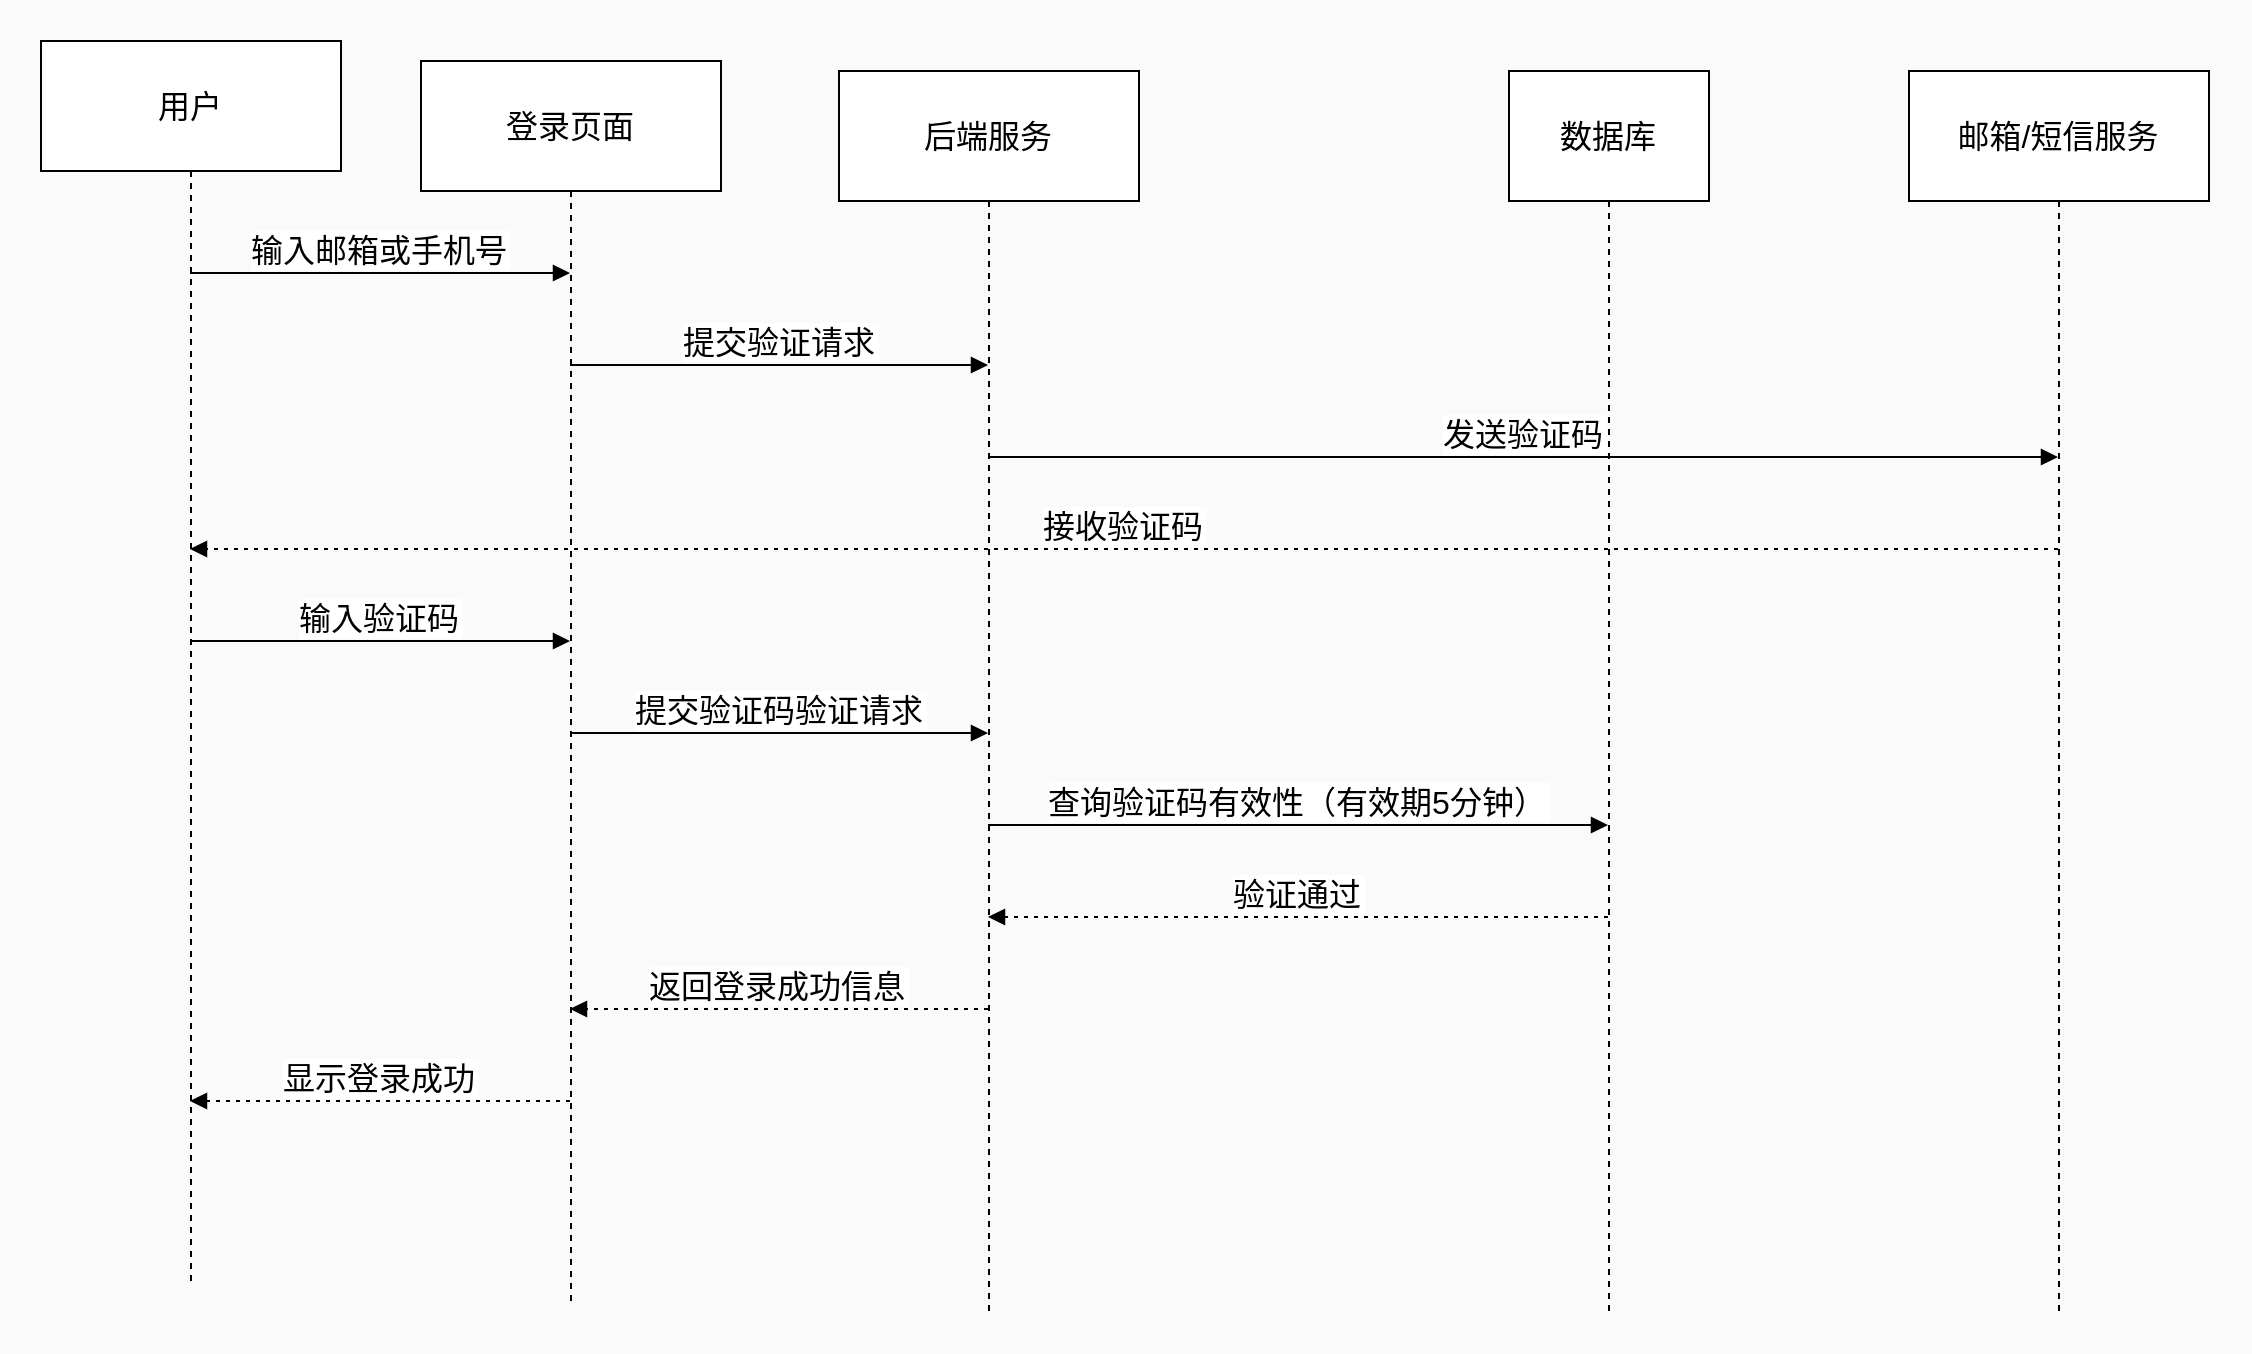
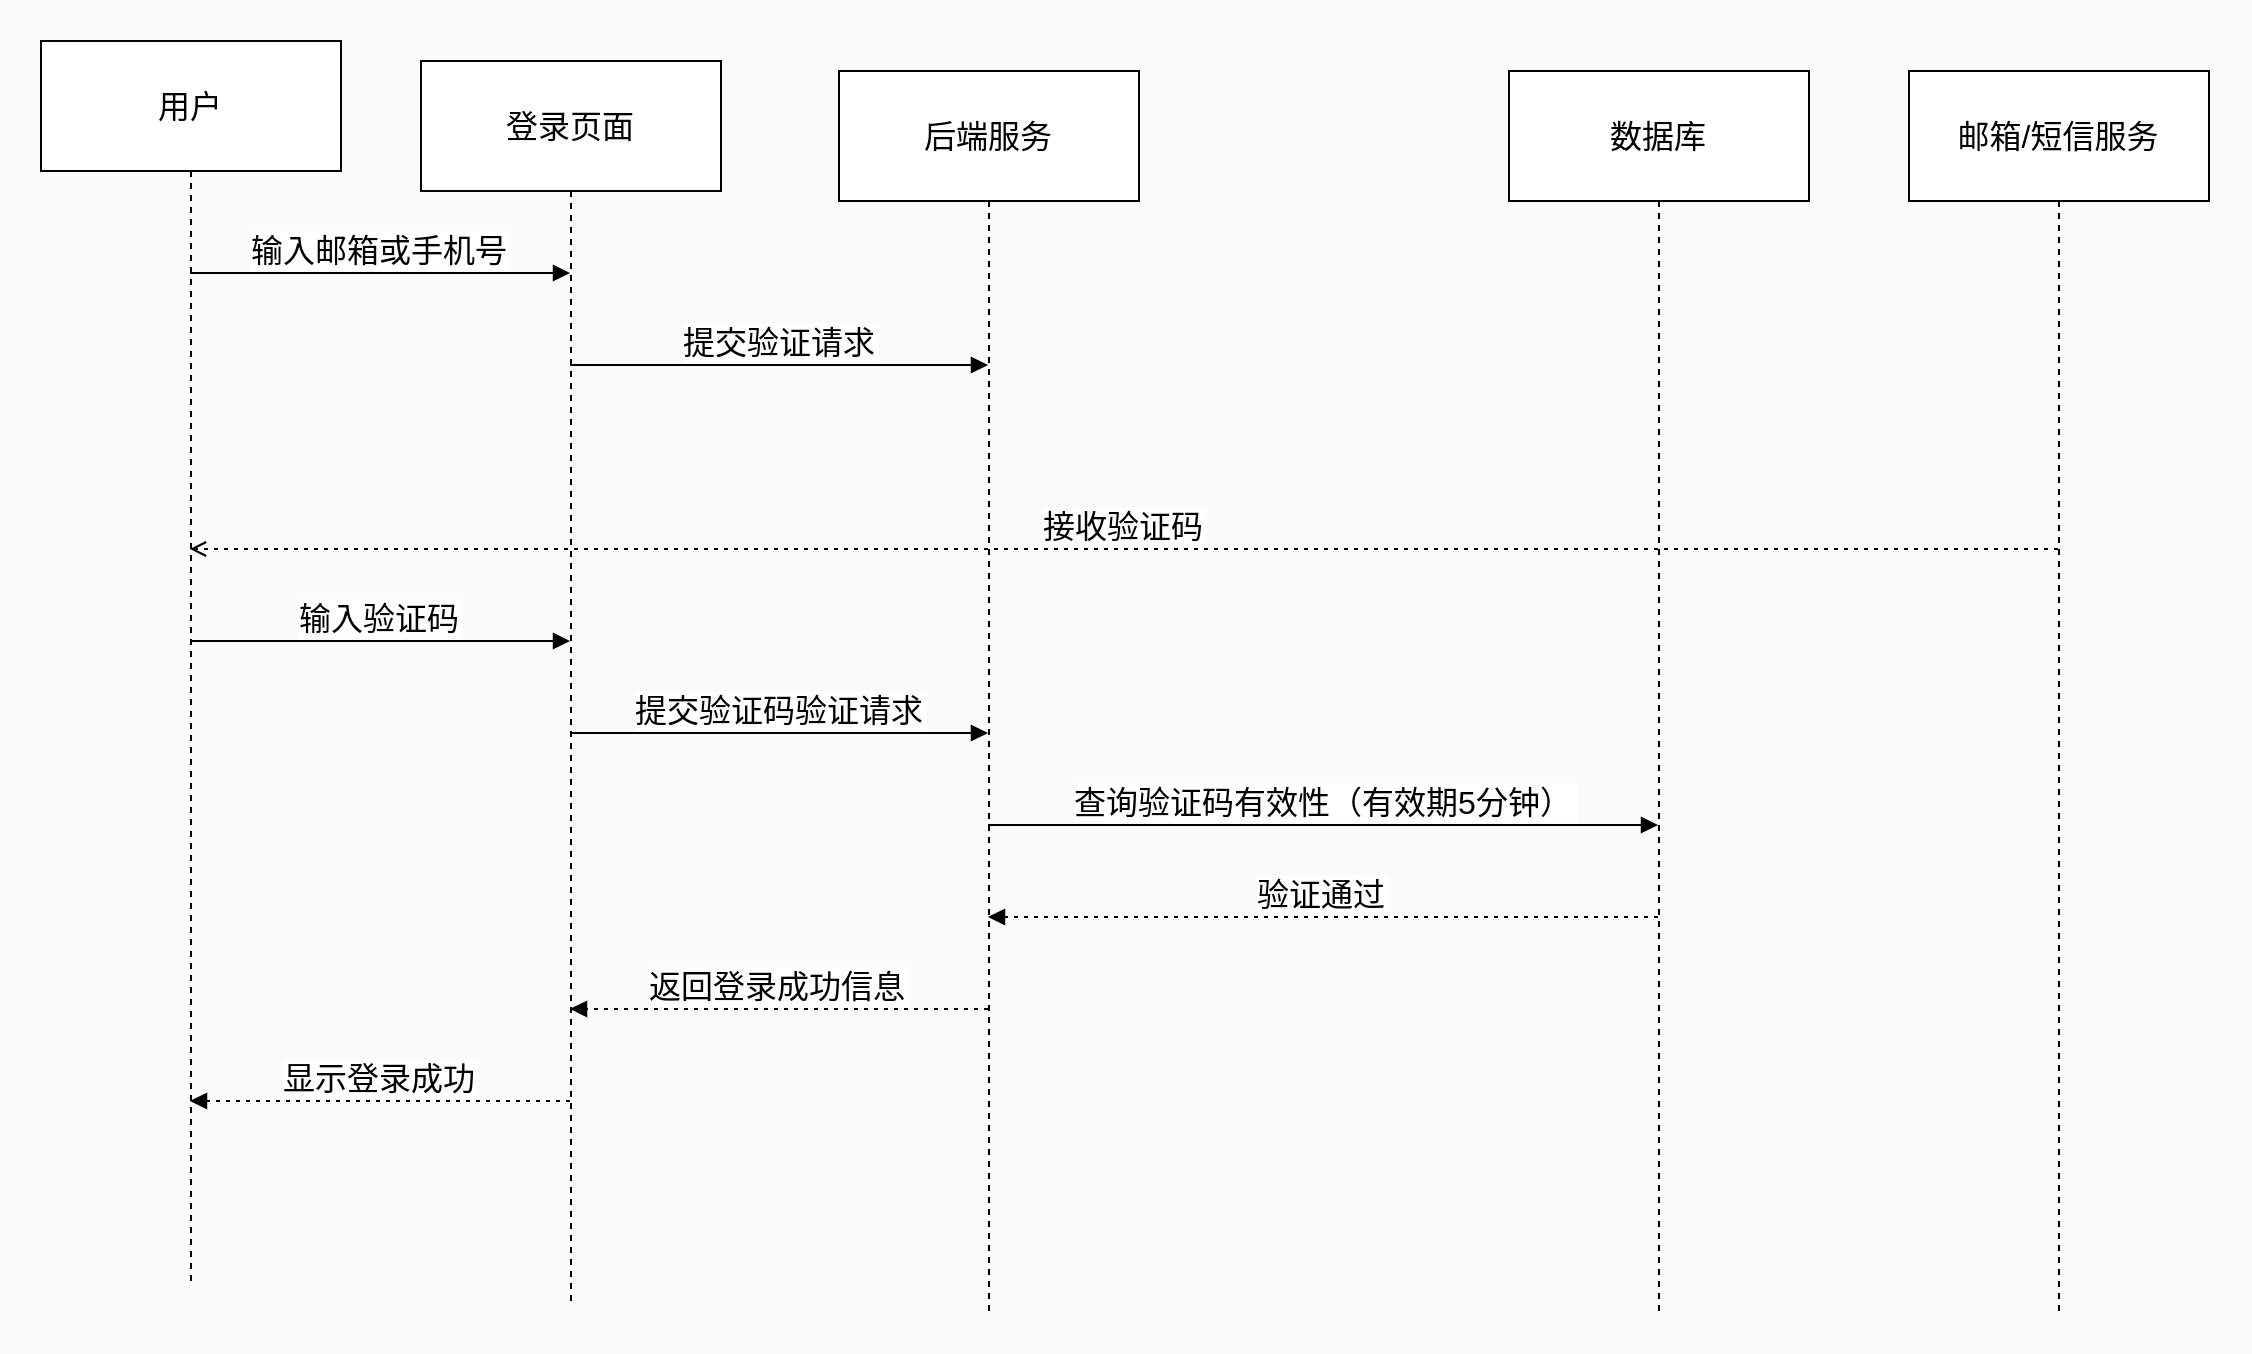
  <mxCell id="0" />
  <mxCell id="1" parent="0" />
  <mxCell id="2" value="用户" style="shape=umlLifeline;perimeter=lifelinePerimeter;whiteSpace=wrap;container=1;dropTarget=0;collapsible=0;recursiveResize=0;outlineConnect=0;portConstraint=eastwest;newEdgeStyle={&quot;edgeStyle&quot;:&quot;elbowEdgeStyle&quot;,&quot;elbow&quot;:&quot;vertical&quot;,&quot;curved&quot;:0,&quot;rounded&quot;:0};size=65;fontSize=16;" parent="1" vertex="1"><mxGeometry x="20" y="20" width="150" height="620" as="geometry" /></mxCell>
  <mxCell id="3" value="登录页面" style="shape=umlLifeline;perimeter=lifelinePerimeter;whiteSpace=wrap;container=1;dropTarget=0;collapsible=0;recursiveResize=0;outlineConnect=0;portConstraint=eastwest;newEdgeStyle={&quot;edgeStyle&quot;:&quot;elbowEdgeStyle&quot;,&quot;elbow&quot;:&quot;vertical&quot;,&quot;curved&quot;:0,&quot;rounded&quot;:0};size=65;fontSize=16;" parent="1" vertex="1"><mxGeometry x="210" y="30" width="150" height="620" as="geometry" /></mxCell>
  <mxCell id="4" value="后端服务" style="shape=umlLifeline;perimeter=lifelinePerimeter;whiteSpace=wrap;container=1;dropTarget=0;collapsible=0;recursiveResize=0;outlineConnect=0;portConstraint=eastwest;newEdgeStyle={&quot;edgeStyle&quot;:&quot;elbowEdgeStyle&quot;,&quot;elbow&quot;:&quot;vertical&quot;,&quot;curved&quot;:0,&quot;rounded&quot;:0};size=65;fontSize=16;" parent="1" vertex="1"><mxGeometry x="419" y="35" width="150" height="620" as="geometry" /></mxCell>
- <mxCell id="5" value="数据库" style="shape=umlLifeline;perimeter=lifelinePerimeter;whiteSpace=wrap;container=1;dropTarget=0;collapsible=0;recursiveResize=0;outlineConnect=0;portConstraint=eastwest;newEdgeStyle={&quot;edgeStyle&quot;:&quot;elbowEdgeStyle&quot;,&quot;elbow&quot;:&quot;vertical&quot;,&quot;curved&quot;:0,&quot;rounded&quot;:0};size=65;fontSize=16;" parent="1" vertex="1"><mxGeometry x="754" y="35" width="100" height="620" as="geometry" /></mxCell>
+ <mxCell id="5" value="数据库" style="shape=umlLifeline;perimeter=lifelinePerimeter;whiteSpace=wrap;container=1;dropTarget=0;collapsible=0;recursiveResize=0;outlineConnect=0;portConstraint=eastwest;newEdgeStyle={&quot;edgeStyle&quot;:&quot;elbowEdgeStyle&quot;,&quot;elbow&quot;:&quot;vertical&quot;,&quot;curved&quot;:0,&quot;rounded&quot;:0};size=65;fontSize=16;" parent="1" vertex="1"><mxGeometry x="754" y="35" width="150" height="620" as="geometry" /></mxCell>
  <mxCell id="6" value="邮箱/短信服务" style="shape=umlLifeline;perimeter=lifelinePerimeter;whiteSpace=wrap;container=1;dropTarget=0;collapsible=0;recursiveResize=0;outlineConnect=0;portConstraint=eastwest;newEdgeStyle={&quot;edgeStyle&quot;:&quot;elbowEdgeStyle&quot;,&quot;elbow&quot;:&quot;vertical&quot;,&quot;curved&quot;:0,&quot;rounded&quot;:0};size=65;fontSize=16;" parent="1" vertex="1"><mxGeometry x="954" y="35" width="150" height="620" as="geometry" /></mxCell>
  <mxCell id="7" value="输入邮箱或手机号" style="verticalAlign=bottom;edgeStyle=elbowEdgeStyle;elbow=vertical;curved=0;rounded=0;endArrow=block;fontSize=16;" parent="1" source="2" target="3" edge="1"><mxGeometry relative="1" as="geometry"><Array as="points"><mxPoint x="204" y="136" /></Array></mxGeometry></mxCell>
  <mxCell id="8" value="提交验证请求" style="verticalAlign=bottom;edgeStyle=elbowEdgeStyle;elbow=vertical;curved=0;rounded=0;endArrow=block;fontSize=16;" parent="1" source="3" target="4" edge="1"><mxGeometry relative="1" as="geometry"><Array as="points"><mxPoint x="411" y="182" /></Array></mxGeometry></mxCell>
- <mxCell id="9" value="发送验证码" style="verticalAlign=bottom;edgeStyle=elbowEdgeStyle;elbow=vertical;curved=0;rounded=0;endArrow=block;fontSize=16;" parent="1" source="4" target="6" edge="1"><mxGeometry relative="1" as="geometry"><Array as="points"><mxPoint x="778" y="228" /></Array></mxGeometry></mxCell>
- <mxCell id="10" value="接收验证码" style="verticalAlign=bottom;edgeStyle=elbowEdgeStyle;elbow=vertical;curved=0;rounded=0;dashed=1;dashPattern=2 3;endArrow=block;fontSize=16;" parent="1" source="6" target="2" edge="1"><mxGeometry relative="1" as="geometry"><Array as="points"><mxPoint x="574" y="274" /></Array></mxGeometry></mxCell>
+ <mxCell id="10" value="接收验证码" style="verticalAlign=bottom;edgeStyle=elbowEdgeStyle;elbow=vertical;curved=0;rounded=0;dashed=1;dashPattern=2 3;endArrow=open;fontSize=16;" parent="1" source="6" target="2" edge="1"><mxGeometry relative="1" as="geometry"><Array as="points"><mxPoint x="574" y="274" /></Array></mxGeometry></mxCell>
  <mxCell id="11" value="输入验证码" style="verticalAlign=bottom;edgeStyle=elbowEdgeStyle;elbow=vertical;curved=0;rounded=0;endArrow=block;fontSize=16;" parent="1" source="2" target="3" edge="1"><mxGeometry relative="1" as="geometry"><Array as="points"><mxPoint x="204" y="320" /></Array></mxGeometry></mxCell>
  <mxCell id="12" value="提交验证码验证请求" style="verticalAlign=bottom;edgeStyle=elbowEdgeStyle;elbow=vertical;curved=0;rounded=0;endArrow=block;fontSize=16;" parent="1" source="3" target="4" edge="1"><mxGeometry relative="1" as="geometry"><Array as="points"><mxPoint x="411" y="366" /></Array></mxGeometry></mxCell>
  <mxCell id="13" value="查询验证码有效性（有效期5分钟）" style="verticalAlign=bottom;edgeStyle=elbowEdgeStyle;elbow=vertical;curved=0;rounded=0;endArrow=block;fontSize=16;" parent="1" source="4" target="5" edge="1"><mxGeometry relative="1" as="geometry"><Array as="points"><mxPoint x="678" y="412" /></Array></mxGeometry></mxCell>
  <mxCell id="14" value="验证通过" style="verticalAlign=bottom;edgeStyle=elbowEdgeStyle;elbow=vertical;curved=0;rounded=0;dashed=1;dashPattern=2 3;endArrow=block;fontSize=16;" parent="1" source="5" target="4" edge="1"><mxGeometry relative="1" as="geometry"><Array as="points"><mxPoint x="681" y="458" /></Array></mxGeometry></mxCell>
  <mxCell id="15" value="返回登录成功信息" style="verticalAlign=bottom;edgeStyle=elbowEdgeStyle;elbow=vertical;curved=0;rounded=0;dashed=1;dashPattern=2 3;endArrow=block;fontSize=16;" parent="1" source="4" target="3" edge="1"><mxGeometry relative="1" as="geometry"><Array as="points"><mxPoint x="414" y="504" /></Array></mxGeometry></mxCell>
  <mxCell id="16" value="显示登录成功" style="verticalAlign=bottom;edgeStyle=elbowEdgeStyle;elbow=vertical;curved=0;rounded=0;dashed=1;dashPattern=2 3;endArrow=block;fontSize=16;" parent="1" source="3" target="2" edge="1"><mxGeometry relative="1" as="geometry"><Array as="points"><mxPoint x="207" y="550" /></Array></mxGeometry></mxCell>
